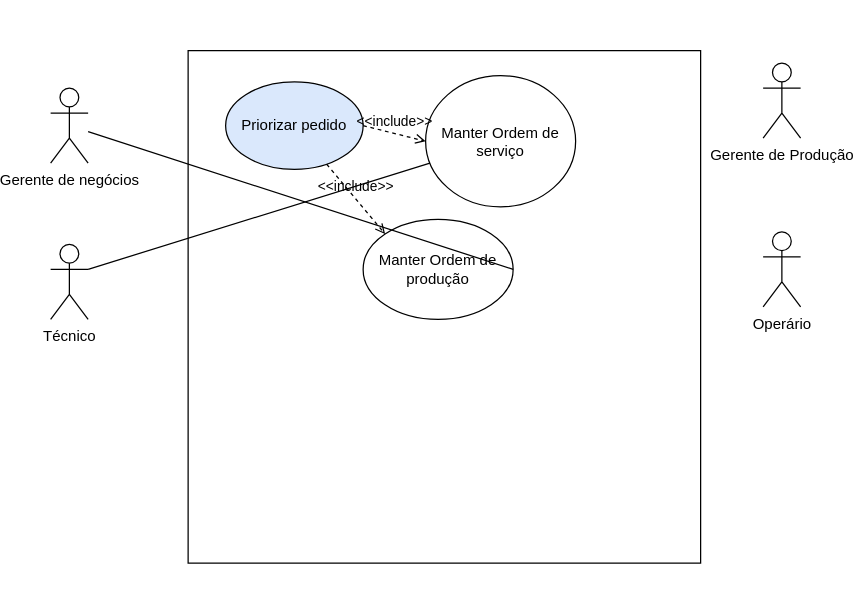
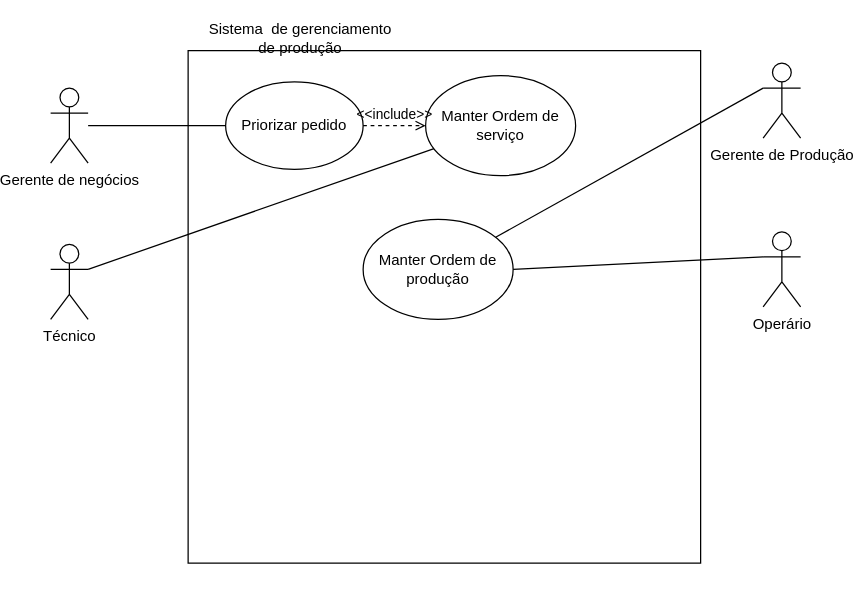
  <mxCell id="0" />
  <mxCell id="1" parent="0" />
  <mxCell id="2" value="" style="whiteSpace=wrap;html=1;aspect=fixed;" vertex="1" parent="1"><mxGeometry x="130" y="40" width="410" height="410" as="geometry" /></mxCell>
  <mxCell id="3" value="Gerente de negócios" style="shape=umlActor;verticalLabelPosition=bottom;verticalAlign=top;html=1;outlineConnect=0;" vertex="1" parent="1"><mxGeometry x="20" y="70" width="30" height="60" as="geometry" /></mxCell>
- <mxCell id="4" value="Priorizar pedido" style="ellipse;whiteSpace=wrap;html=1;fillColor=#dae8fc;" vertex="1" parent="1"><mxGeometry x="160" y="65" width="110" height="70" as="geometry" /></mxCell>
+ <mxCell id="4" value="Priorizar pedido" style="ellipse;whiteSpace=wrap;html=1;" vertex="1" parent="1"><mxGeometry x="160" y="65" width="110" height="70" as="geometry" /></mxCell>
  <mxCell id="5" value="Gerente de Produção" style="shape=umlActor;verticalLabelPosition=bottom;verticalAlign=top;html=1;outlineConnect=0;" vertex="1" parent="1"><mxGeometry x="590" y="50" width="30" height="60" as="geometry" /></mxCell>
  <mxCell id="6" value="Manter Ordem de produção" style="ellipse;whiteSpace=wrap;html=1;" vertex="1" parent="1"><mxGeometry x="270" y="175" width="120" height="80" as="geometry" /></mxCell>
  <mxCell id="7" value="Operário" style="shape=umlActor;verticalLabelPosition=bottom;verticalAlign=top;html=1;outlineConnect=0;" vertex="1" parent="1"><mxGeometry x="590" y="185" width="30" height="60" as="geometry" /></mxCell>
- <mxCell id="9" value="" style="endArrow=none;html=1;exitX=1;exitY=0.5;exitDx=0;exitDy=0;" edge="1" parent="1" source="6" target="3"><mxGeometry width="50" height="50" relative="1" as="geometry"><mxPoint x="460" y="240" as="sourcePoint" /><mxPoint x="510" y="190" as="targetPoint" /></mxGeometry></mxCell>
- <mxCell id="11" value="Manter Ordem de serviço" style="ellipse;whiteSpace=wrap;html=1;" vertex="1" parent="1"><mxGeometry x="320" y="60" width="120" height="105" as="geometry" /></mxCell>
+ <mxCell id="8" value="" style="endArrow=none;html=1;entryX=0;entryY=0.333;entryDx=0;entryDy=0;entryPerimeter=0;" edge="1" parent="1" source="6" target="5"><mxGeometry width="50" height="50" relative="1" as="geometry"><mxPoint x="460" y="160" as="sourcePoint" /><mxPoint x="510" y="110" as="targetPoint" /></mxGeometry></mxCell>
+ <mxCell id="9" value="" style="endArrow=none;html=1;entryX=0;entryY=0.333;entryDx=0;entryDy=0;entryPerimeter=0;exitX=1;exitY=0.5;exitDx=0;exitDy=0;" edge="1" parent="1" source="6" target="7"><mxGeometry width="50" height="50" relative="1" as="geometry"><mxPoint x="460" y="240" as="sourcePoint" /><mxPoint x="510" y="190" as="targetPoint" /></mxGeometry></mxCell>
+ <mxCell id="10" value="" style="endArrow=none;html=1;entryX=0;entryY=0.5;entryDx=0;entryDy=0;" edge="1" parent="1" source="3" target="4"><mxGeometry width="50" height="50" relative="1" as="geometry"><mxPoint x="50" y="120" as="sourcePoint" /><mxPoint x="100" y="70" as="targetPoint" /></mxGeometry></mxCell>
+ <mxCell id="11" value="Manter Ordem de serviço" style="ellipse;whiteSpace=wrap;html=1;" vertex="1" parent="1"><mxGeometry x="320" y="60" width="120" height="80" as="geometry" /></mxCell>
  <mxCell id="12" value="Técnico" style="shape=umlActor;verticalLabelPosition=bottom;verticalAlign=top;html=1;outlineConnect=0;" vertex="1" parent="1"><mxGeometry x="20" y="195" width="30" height="60" as="geometry" /></mxCell>
  <mxCell id="13" value="" style="endArrow=none;html=1;exitX=1;exitY=0.333;exitDx=0;exitDy=0;exitPerimeter=0;" edge="1" parent="1" source="12" target="11"><mxGeometry width="50" height="50" relative="1" as="geometry"><mxPoint x="180" y="230" as="sourcePoint" /><mxPoint x="230" y="180" as="targetPoint" /></mxGeometry></mxCell>
- <mxCell id="14" value="&amp;lt;&amp;lt;include&amp;gt;&amp;gt;" style="html=1;verticalAlign=bottom;labelBackgroundColor=none;endArrow=open;endFill=0;dashed=1;entryX=0;entryY=0;entryDx=0;entryDy=0;" edge="1" parent="1" source="4" target="6"><mxGeometry width="160" relative="1" as="geometry"><mxPoint x="200" y="160" as="sourcePoint" /><mxPoint x="360" y="160" as="targetPoint" /></mxGeometry></mxCell>
  <mxCell id="15" value="&amp;lt;&amp;lt;include&amp;gt;&amp;gt;" style="html=1;verticalAlign=bottom;labelBackgroundColor=none;endArrow=open;endFill=0;dashed=1;entryX=0;entryY=0.5;entryDx=0;entryDy=0;exitX=1;exitY=0.5;exitDx=0;exitDy=0;" edge="1" parent="1" source="4" target="11"><mxGeometry width="160" relative="1" as="geometry"><mxPoint x="250" y="90" as="sourcePoint" /><mxPoint x="410" y="90" as="targetPoint" /></mxGeometry></mxCell>
+ <mxCell id="16" value="Sistema&amp;nbsp; de gerenciamento de produção&lt;br&gt;" style="text;html=1;strokeColor=none;fillColor=none;align=center;verticalAlign=middle;whiteSpace=wrap;rounded=0;" vertex="1" parent="1"><mxGeometry x="140" y="20" width="160" height="20" as="geometry" /></mxCell>
